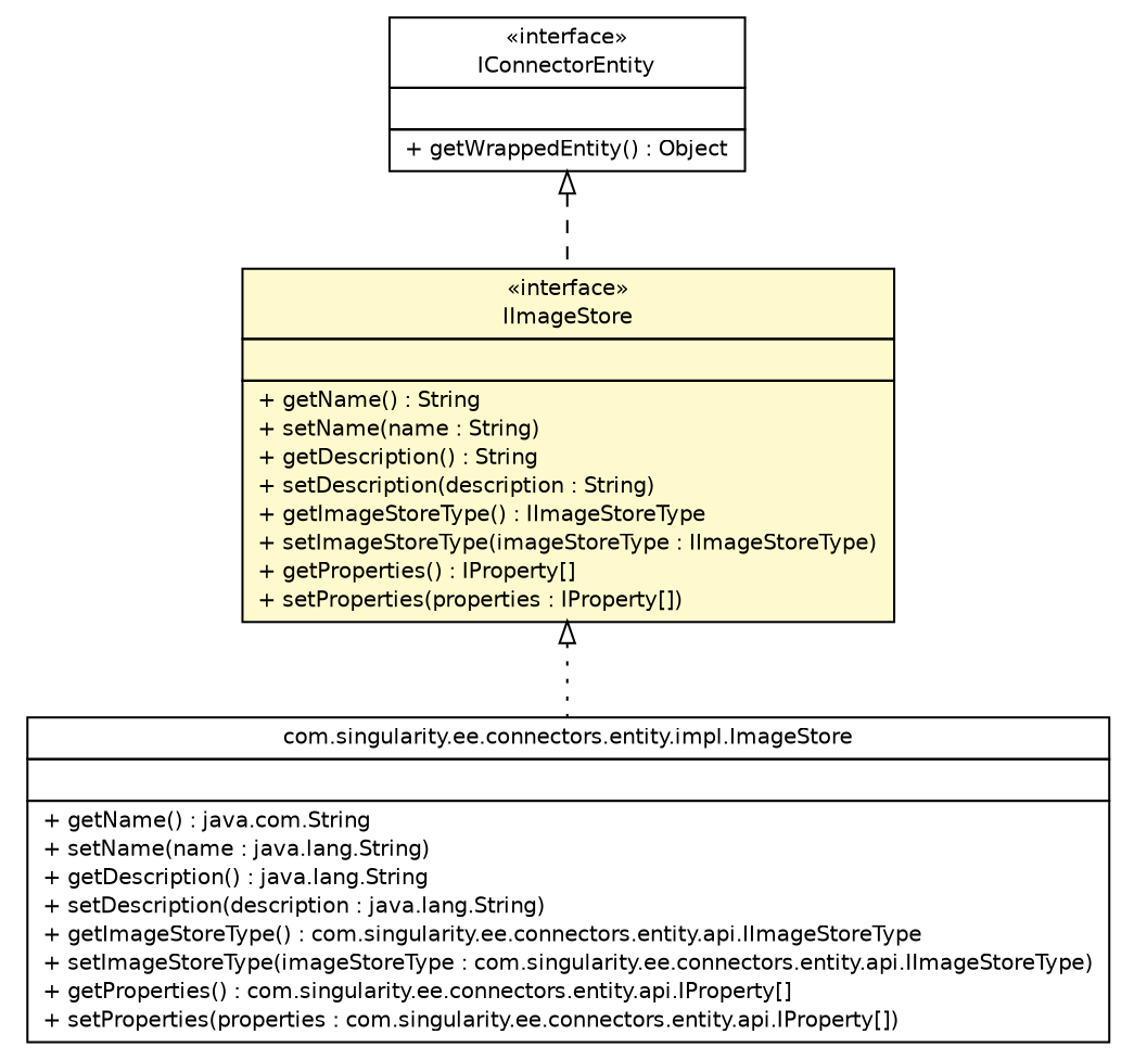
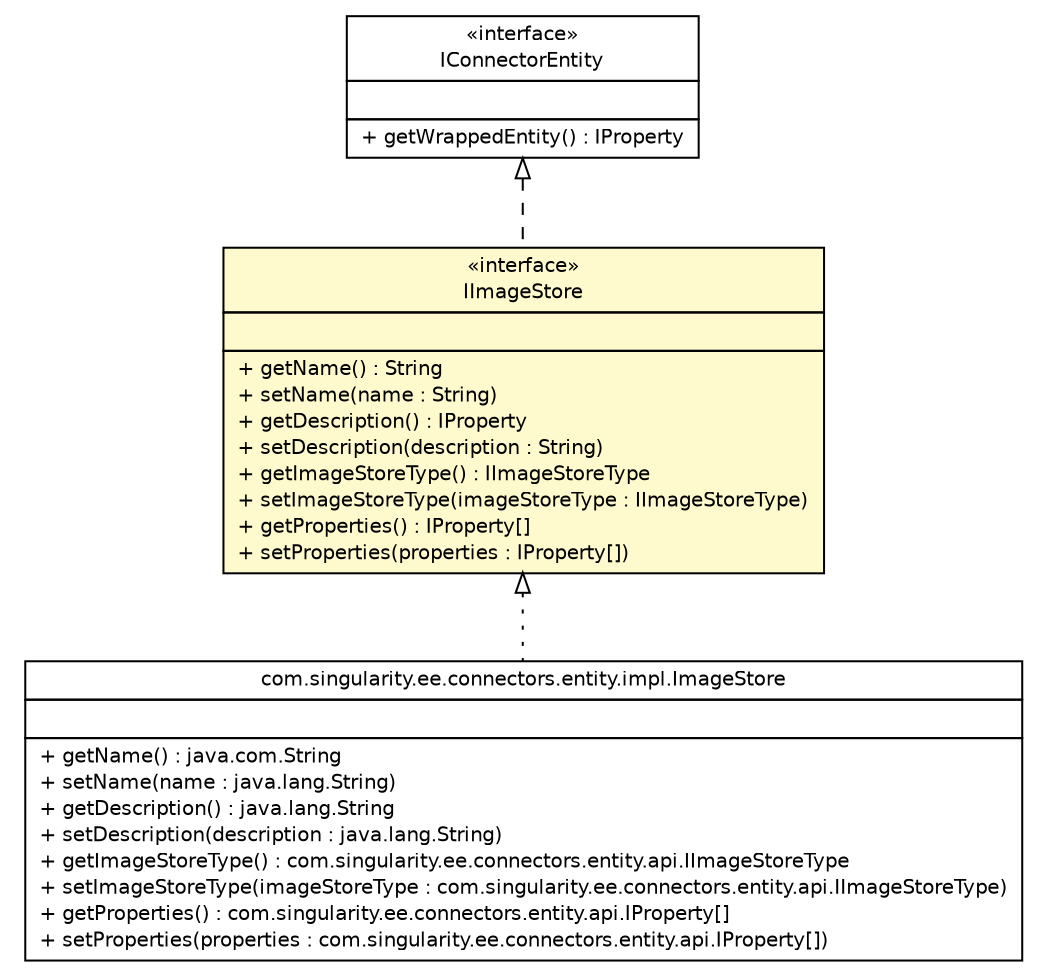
  digraph {
    nodesep=0.25
    ranksep=0.5
    node [fontcolor=black fontname=Helvetica fontsize=10.0 shape=plaintext]
    edge [arrowtail=empty dir=back fontname=Helvetica fontsize=10 headport=p labelfontname=Helvetica labelfontsize=10 tailport=p]
-   n1 [label=<<table title="com.singularity.ee.connectors.entity.api.IConnectorEntity" border="0" cellborder="1" cellspacing="0" cellpadding="2" port="p" href="./IConnectorEntity.html"> 		<tr><td><table border="0" cellspacing="0" cellpadding="1"> <tr><td align="center" balign="center"> &#171;interface&#187; </td></tr> <tr><td align="center" balign="center"> IConnectorEntity </td></tr> 		</table></td></tr> 		<tr><td><table border="0" cellspacing="0" cellpadding="1"> <tr><td align="left" balign="left">  </td></tr> 		</table></td></tr> 		<tr><td><table border="0" cellspacing="0" cellpadding="1"> <tr><td align="left" balign="left"> + getWrappedEntity() : Object </td></tr> 		</table></td></tr> 		</table>>]
-   n2 [label=<<table title="com.singularity.ee.connectors.entity.api.IImageStore" border="0" cellborder="1" cellspacing="0" cellpadding="2" port="p" bgcolor="lemonChiffon" href="./IImageStore.html"> 		<tr><td><table border="0" cellspacing="0" cellpadding="1"> <tr><td align="center" balign="center"> &#171;interface&#187; </td></tr> <tr><td align="center" balign="center"> IImageStore </td></tr> 		</table></td></tr> 		<tr><td><table border="0" cellspacing="0" cellpadding="1"> <tr><td align="left" balign="left">  </td></tr> 		</table></td></tr> 		<tr><td><table border="0" cellspacing="0" cellpadding="1"> <tr><td align="left" balign="left"> + getName() : String </td></tr> <tr><td align="left" balign="left"> + setName(name : String) </td></tr> <tr><td align="left" balign="left"> + getDescription() : String </td></tr> <tr><td align="left" balign="left"> + setDescription(description : String) </td></tr> <tr><td align="left" balign="left"> + getImageStoreType() : IImageStoreType </td></tr> <tr><td align="left" balign="left"> + setImageStoreType(imageStoreType : IImageStoreType) </td></tr> <tr><td align="left" balign="left"> + getProperties() : IProperty[] </td></tr> <tr><td align="left" balign="left"> + setProperties(properties : IProperty[]) </td></tr> 		</table></td></tr> 		</table>>]
+   n1 [label=<<table title="com.singularity.ee.connectors.entity.api.IConnectorEntity" border="0" cellborder="1" cellspacing="0" cellpadding="2" port="p" href="./IConnectorEntity.html"> 		<tr><td><table border="0" cellspacing="0" cellpadding="1"> <tr><td align="center" balign="center"> &#171;interface&#187; </td></tr> <tr><td align="center" balign="center"> IConnectorEntity </td></tr> 		</table></td></tr> 		<tr><td><table border="0" cellspacing="0" cellpadding="1"> <tr><td align="left" balign="left">  </td></tr> 		</table></td></tr> 		<tr><td><table border="0" cellspacing="0" cellpadding="1"> <tr><td align="left" balign="left"> + getWrappedEntity() : IProperty </td></tr> 		</table></td></tr> 		</table>>]
+   n2 [label=<<table title="com.singularity.ee.connectors.entity.api.IImageStore" border="0" cellborder="1" cellspacing="0" cellpadding="2" port="p" bgcolor="lemonChiffon" href="./IImageStore.html"> 		<tr><td><table border="0" cellspacing="0" cellpadding="1"> <tr><td align="center" balign="center"> &#171;interface&#187; </td></tr> <tr><td align="center" balign="center"> IImageStore </td></tr> 		</table></td></tr> 		<tr><td><table border="0" cellspacing="0" cellpadding="1"> <tr><td align="left" balign="left">  </td></tr> 		</table></td></tr> 		<tr><td><table border="0" cellspacing="0" cellpadding="1"> <tr><td align="left" balign="left"> + getName() : String </td></tr> <tr><td align="left" balign="left"> + setName(name : String) </td></tr> <tr><td align="left" balign="left"> + getDescription() : IProperty </td></tr> <tr><td align="left" balign="left"> + setDescription(description : String) </td></tr> <tr><td align="left" balign="left"> + getImageStoreType() : IImageStoreType </td></tr> <tr><td align="left" balign="left"> + setImageStoreType(imageStoreType : IImageStoreType) </td></tr> <tr><td align="left" balign="left"> + getProperties() : IProperty[] </td></tr> <tr><td align="left" balign="left"> + setProperties(properties : IProperty[]) </td></tr> 		</table></td></tr> 		</table>>]
    n3 [label=<<table title="com.singularity.ee.connectors.entity.impl.ImageStore" border="0" cellborder="1" cellspacing="0" cellpadding="2" port="p" href="../impl/ImageStore.html"> 		<tr><td><table border="0" cellspacing="0" cellpadding="1"> <tr><td align="center" balign="center"> com.singularity.ee.connectors.entity.impl.ImageStore </td></tr> 		</table></td></tr> 		<tr><td><table border="0" cellspacing="0" cellpadding="1"> <tr><td align="left" balign="left">  </td></tr> 		</table></td></tr> 		<tr><td><table border="0" cellspacing="0" cellpadding="1"> <tr><td align="left" balign="left"> + getName() : java.com.String </td></tr> <tr><td align="left" balign="left"> + setName(name : java.lang.String) </td></tr> <tr><td align="left" balign="left"> + getDescription() : java.lang.String </td></tr> <tr><td align="left" balign="left"> + setDescription(description : java.lang.String) </td></tr> <tr><td align="left" balign="left"> + getImageStoreType() : com.singularity.ee.connectors.entity.api.IImageStoreType </td></tr> <tr><td align="left" balign="left"> + setImageStoreType(imageStoreType : com.singularity.ee.connectors.entity.api.IImageStoreType) </td></tr> <tr><td align="left" balign="left"> + getProperties() : com.singularity.ee.connectors.entity.api.IProperty[] </td></tr> <tr><td align="left" balign="left"> + setProperties(properties : com.singularity.ee.connectors.entity.api.IProperty[]) </td></tr> 		</table></td></tr> 		</table>>]
    n1 -> n2 [style=dashed]
    n2 -> n3 [style=dotted]
  }
